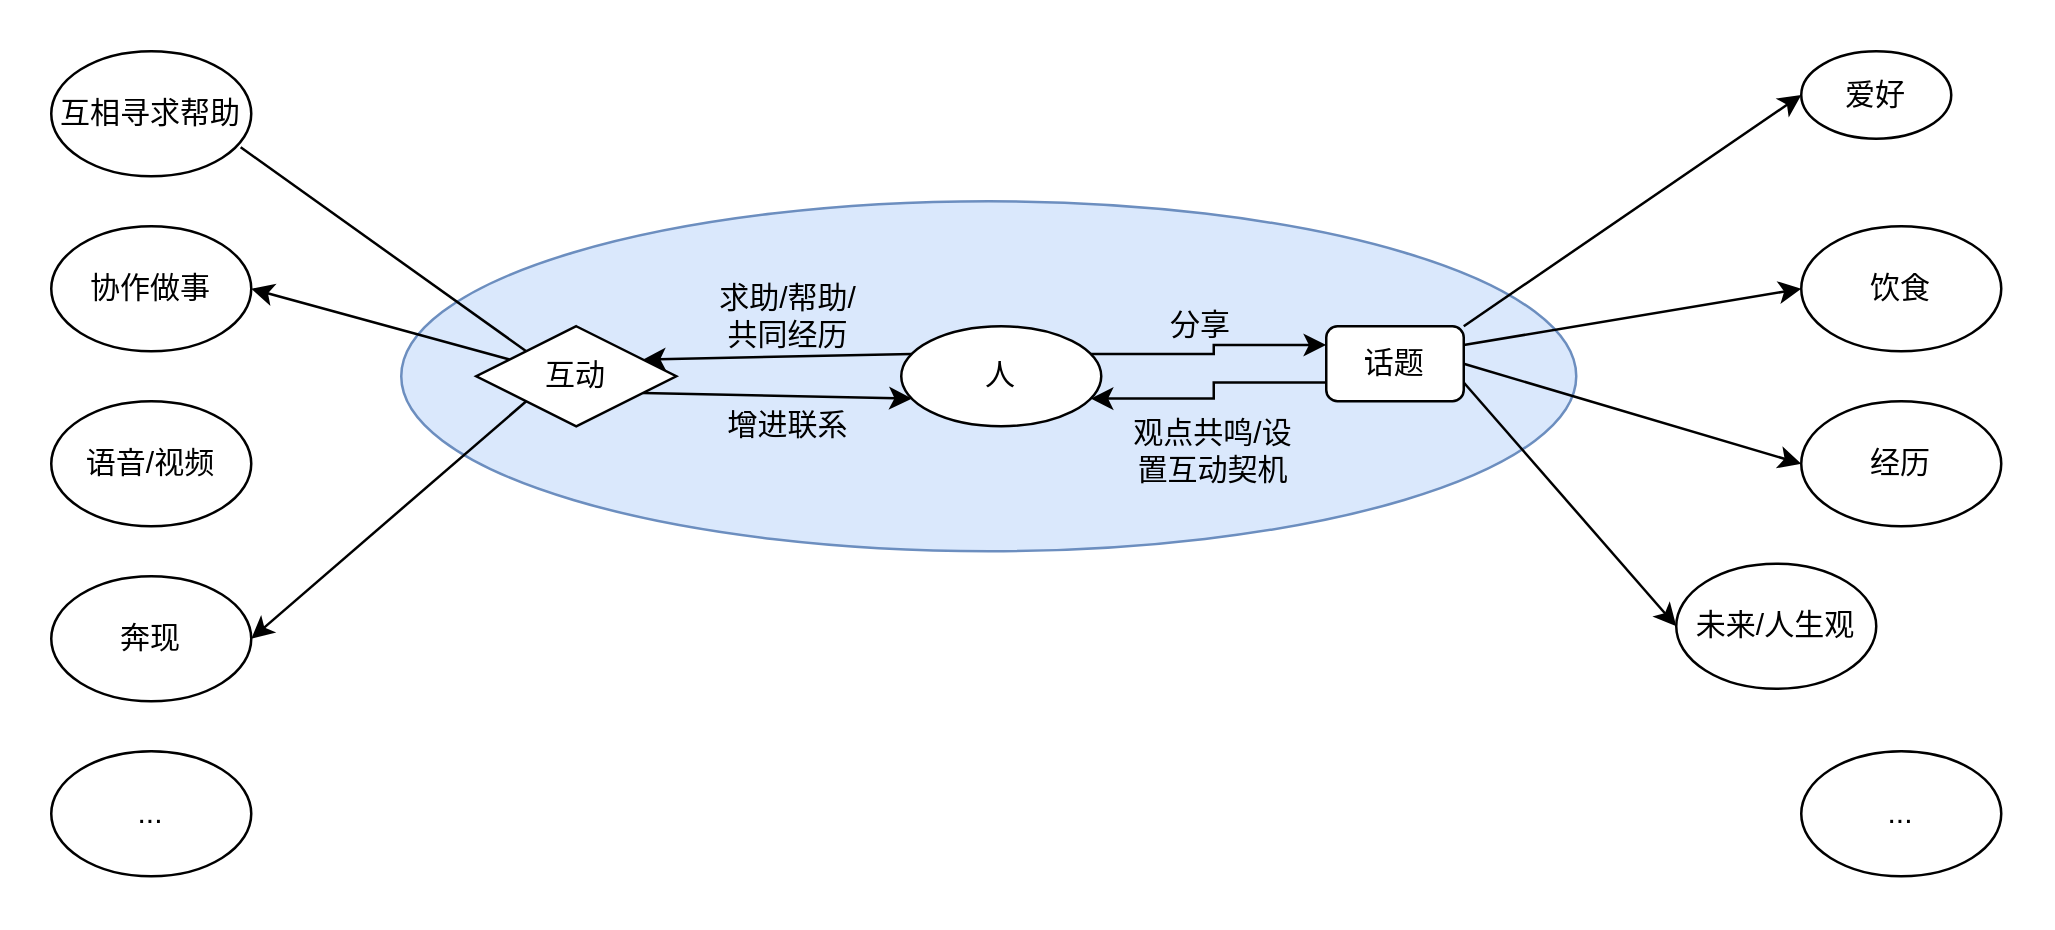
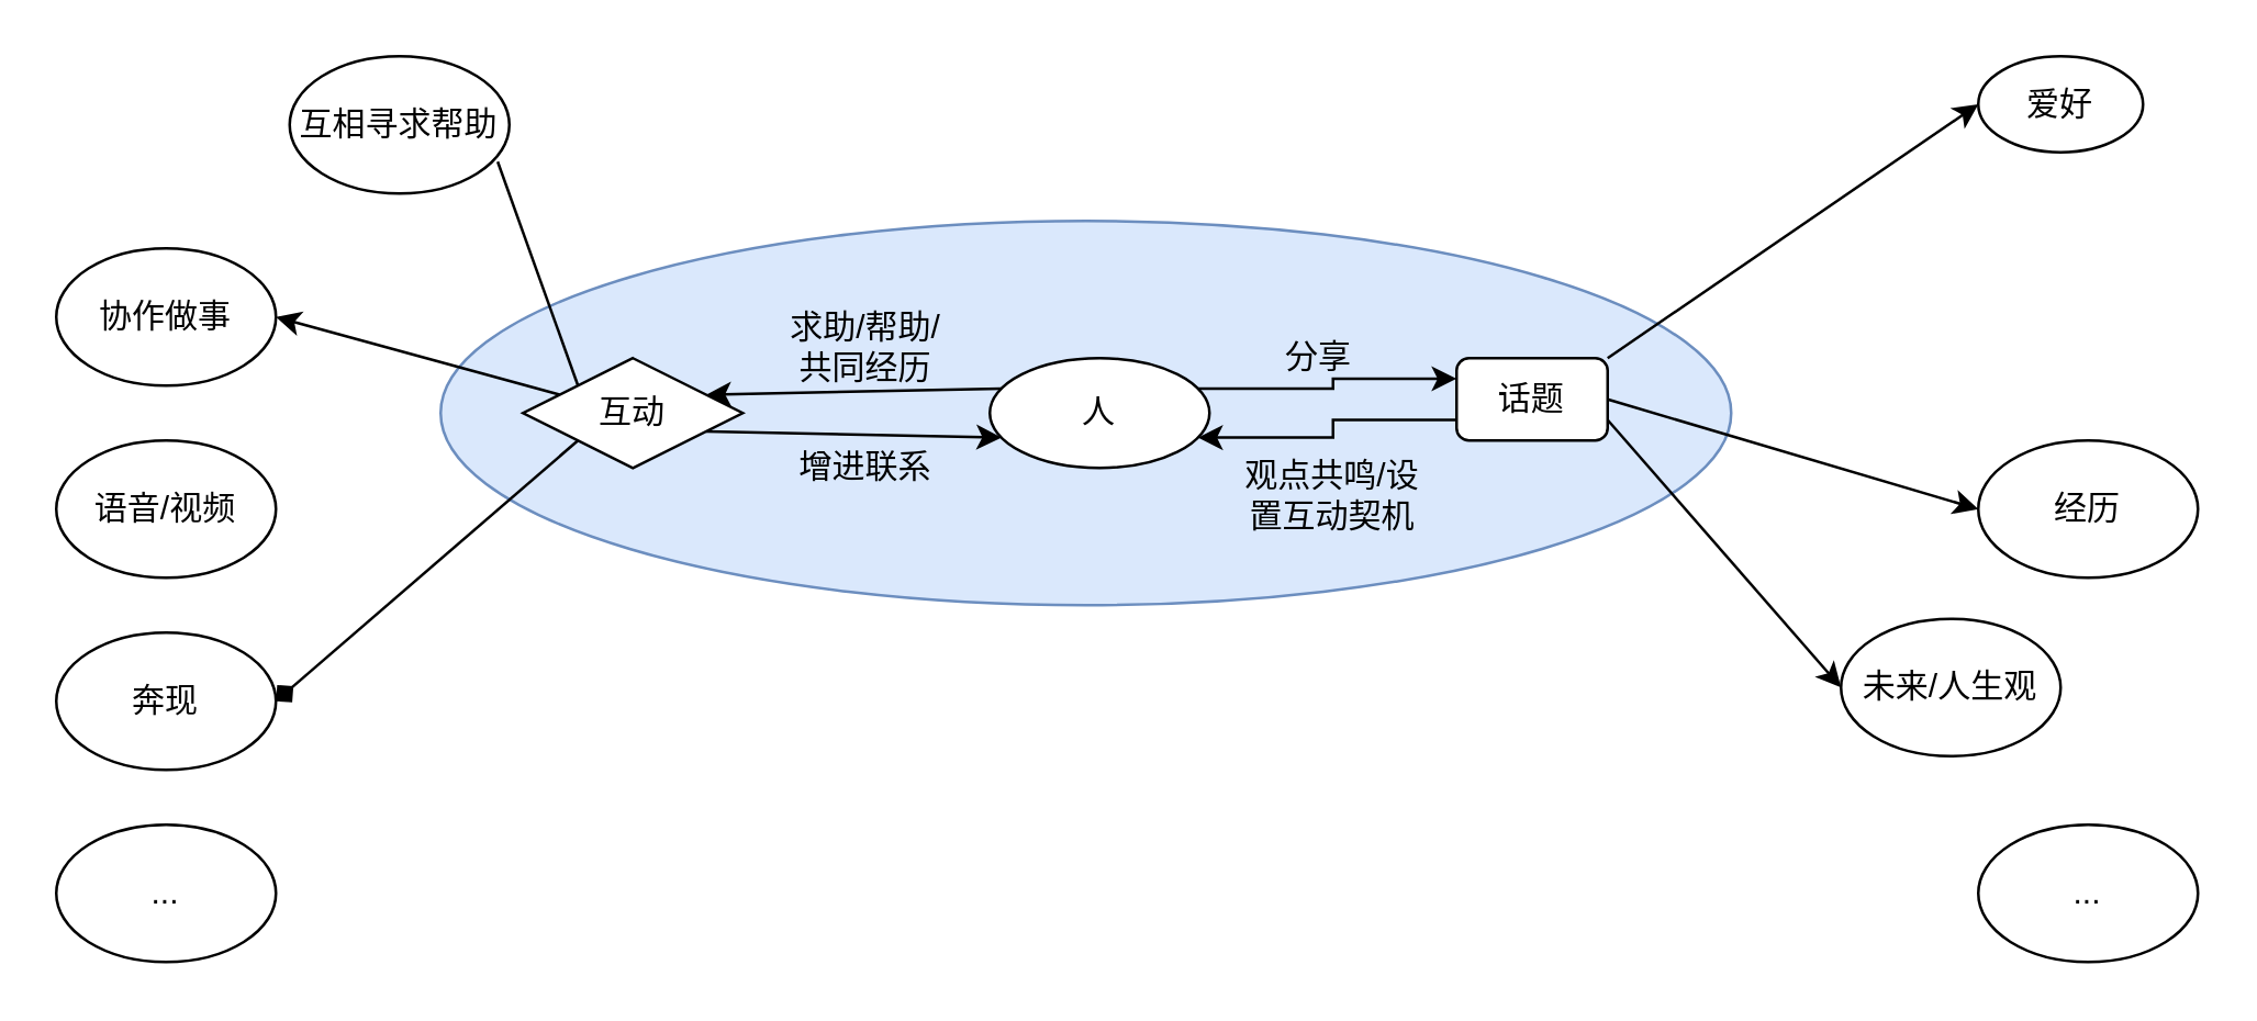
  <mxCell id="0" />
  <mxCell id="1" parent="0" />
  <mxCell id="2" value="" style="ellipse;whiteSpace=wrap;html=1;fillColor=#dae8fc;strokeColor=#6c8ebf;" vertex="1" parent="1"><mxGeometry x="160" y="80" width="470" height="140" as="geometry" /></mxCell>
  <mxCell id="3" style="edgeStyle=orthogonalEdgeStyle;rounded=0;orthogonalLoop=1;jettySize=auto;html=1;exitX=1;exitY=0.25;exitDx=0;exitDy=0;entryX=0;entryY=0.25;entryDx=0;entryDy=0;" edge="1" parent="1" source="5" target="11"><mxGeometry relative="1" as="geometry" /></mxCell>
  <mxCell id="4" style="edgeStyle=none;rounded=0;orthogonalLoop=1;jettySize=auto;html=1;exitX=0;exitY=0.25;exitDx=0;exitDy=0;entryX=1;entryY=0.25;entryDx=0;entryDy=0;" edge="1" parent="1" source="5" target="22"><mxGeometry relative="1" as="geometry" /></mxCell>
  <mxCell id="5" value="人" style="ellipse;whiteSpace=wrap;html=1;" vertex="1" parent="1"><mxGeometry x="360" y="130" width="80" height="40" as="geometry" /></mxCell>
  <mxCell id="6" style="edgeStyle=orthogonalEdgeStyle;rounded=0;orthogonalLoop=1;jettySize=auto;html=1;exitX=0;exitY=0.75;exitDx=0;exitDy=0;entryX=1;entryY=0.75;entryDx=0;entryDy=0;" edge="1" parent="1" source="11" target="5"><mxGeometry relative="1" as="geometry" /></mxCell>
  <mxCell id="7" style="edgeStyle=none;rounded=0;orthogonalLoop=1;jettySize=auto;html=1;exitX=1;exitY=0;exitDx=0;exitDy=0;entryX=0;entryY=0.5;entryDx=0;entryDy=0;" edge="1" parent="1" source="11" target="12"><mxGeometry relative="1" as="geometry" /></mxCell>
- <mxCell id="8" style="edgeStyle=none;rounded=0;orthogonalLoop=1;jettySize=auto;html=1;exitX=1;exitY=0.25;exitDx=0;exitDy=0;entryX=0;entryY=0.5;entryDx=0;entryDy=0;" edge="1" parent="1" source="11" target="16"><mxGeometry relative="1" as="geometry" /></mxCell>
  <mxCell id="9" style="edgeStyle=none;rounded=0;orthogonalLoop=1;jettySize=auto;html=1;exitX=1;exitY=0.5;exitDx=0;exitDy=0;entryX=0;entryY=0.5;entryDx=0;entryDy=0;" edge="1" parent="1" source="11" target="15"><mxGeometry relative="1" as="geometry" /></mxCell>
  <mxCell id="10" style="edgeStyle=none;rounded=0;orthogonalLoop=1;jettySize=auto;html=1;exitX=1;exitY=0.75;exitDx=0;exitDy=0;entryX=0;entryY=0.5;entryDx=0;entryDy=0;" edge="1" parent="1" source="11" target="17"><mxGeometry relative="1" as="geometry" /></mxCell>
  <mxCell id="11" value="话题" style="rounded=1;whiteSpace=wrap;html=1;" vertex="1" parent="1"><mxGeometry x="530" y="130" width="55" height="30" as="geometry" /></mxCell>
  <mxCell id="12" value="爱好" style="ellipse;whiteSpace=wrap;html=1;" vertex="1" parent="1"><mxGeometry x="720" y="20" width="60" height="35" as="geometry" /></mxCell>
  <mxCell id="13" value="分享" style="text;html=1;strokeColor=none;fillColor=none;align=center;verticalAlign=middle;whiteSpace=wrap;rounded=0;" vertex="1" parent="1"><mxGeometry x="460" y="120" width="40" height="20" as="geometry" /></mxCell>
  <mxCell id="14" value="观点共鸣/设置互动契机" style="text;html=1;strokeColor=none;fillColor=none;align=center;verticalAlign=middle;whiteSpace=wrap;rounded=0;" vertex="1" parent="1"><mxGeometry x="450" y="170" width="70" height="20" as="geometry" /></mxCell>
  <mxCell id="15" value="经历" style="ellipse;whiteSpace=wrap;html=1;" vertex="1" parent="1"><mxGeometry x="720" y="160" width="80" height="50" as="geometry" /></mxCell>
- <mxCell id="16" value="饮食" style="ellipse;whiteSpace=wrap;html=1;" vertex="1" parent="1"><mxGeometry x="720" y="90" width="80" height="50" as="geometry" /></mxCell>
  <mxCell id="17" value="未来/人生观" style="ellipse;whiteSpace=wrap;html=1;" vertex="1" parent="1"><mxGeometry x="670" y="225" width="80" height="50" as="geometry" /></mxCell>
  <mxCell id="18" style="edgeStyle=none;rounded=0;orthogonalLoop=1;jettySize=auto;html=1;exitX=1;exitY=0.75;exitDx=0;exitDy=0;entryX=0;entryY=0.75;entryDx=0;entryDy=0;" edge="1" parent="1" source="22" target="5"><mxGeometry relative="1" as="geometry" /></mxCell>
  <mxCell id="19" style="edgeStyle=none;rounded=0;orthogonalLoop=1;jettySize=auto;html=1;exitX=0;exitY=0;exitDx=0;exitDy=0;entryX=0.947;entryY=0.768;entryDx=0;entryDy=0;entryPerimeter=0;endArrow=none;" edge="1" parent="1" source="22" target="25"><mxGeometry relative="1" as="geometry" /></mxCell>
  <mxCell id="20" style="edgeStyle=none;rounded=0;orthogonalLoop=1;jettySize=auto;html=1;exitX=0;exitY=0.25;exitDx=0;exitDy=0;entryX=1;entryY=0.5;entryDx=0;entryDy=0;" edge="1" parent="1" source="22" target="26"><mxGeometry relative="1" as="geometry" /></mxCell>
- <mxCell id="21" style="edgeStyle=none;rounded=0;orthogonalLoop=1;jettySize=auto;html=1;exitX=0;exitY=1;exitDx=0;exitDy=0;entryX=1;entryY=0.5;entryDx=0;entryDy=0;" edge="1" parent="1" source="22" target="28"><mxGeometry relative="1" as="geometry" /></mxCell>
+ <mxCell id="21" style="edgeStyle=none;rounded=0;orthogonalLoop=1;jettySize=auto;html=1;exitX=0;exitY=1;exitDx=0;exitDy=0;entryX=1;entryY=0.5;entryDx=0;entryDy=0;endArrow=diamond;" edge="1" parent="1" source="22" target="28"><mxGeometry relative="1" as="geometry" /></mxCell>
  <mxCell id="22" value="互动" style="rhombus;whiteSpace=wrap;html=1;" vertex="1" parent="1"><mxGeometry x="190" y="130" width="80" height="40" as="geometry" /></mxCell>
  <mxCell id="23" value="求助/帮助/共同经历" style="text;html=1;strokeColor=none;fillColor=none;align=center;verticalAlign=middle;whiteSpace=wrap;rounded=0;" vertex="1" parent="1"><mxGeometry x="285" y="116" width="60" height="20" as="geometry" /></mxCell>
  <mxCell id="24" value="增进联系" style="text;html=1;strokeColor=none;fillColor=none;align=center;verticalAlign=middle;whiteSpace=wrap;rounded=0;" vertex="1" parent="1"><mxGeometry x="290" y="160" width="50" height="20" as="geometry" /></mxCell>
- <mxCell id="25" value="互相寻求帮助" style="ellipse;whiteSpace=wrap;html=1;" vertex="1" parent="1"><mxGeometry x="20" y="20" width="80" height="50" as="geometry" /></mxCell>
+ <mxCell id="25" value="互相寻求帮助" style="ellipse;whiteSpace=wrap;html=1;" vertex="1" parent="1"><mxGeometry x="105" y="20" width="80" height="50" as="geometry" /></mxCell>
  <mxCell id="26" value="协作做事" style="ellipse;whiteSpace=wrap;html=1;" vertex="1" parent="1"><mxGeometry x="20" y="90" width="80" height="50" as="geometry" /></mxCell>
  <mxCell id="27" value="&lt;span&gt;语音/视频&lt;/span&gt;" style="ellipse;whiteSpace=wrap;html=1;" vertex="1" parent="1"><mxGeometry x="20" y="160" width="80" height="50" as="geometry" /></mxCell>
  <mxCell id="28" value="奔现" style="ellipse;whiteSpace=wrap;html=1;" vertex="1" parent="1"><mxGeometry x="20" y="230" width="80" height="50" as="geometry" /></mxCell>
  <mxCell id="29" value="..." style="ellipse;whiteSpace=wrap;html=1;" vertex="1" parent="1"><mxGeometry x="720" y="300" width="80" height="50" as="geometry" /></mxCell>
  <mxCell id="30" value="..." style="ellipse;whiteSpace=wrap;html=1;" vertex="1" parent="1"><mxGeometry x="20" y="300" width="80" height="50" as="geometry" /></mxCell>
